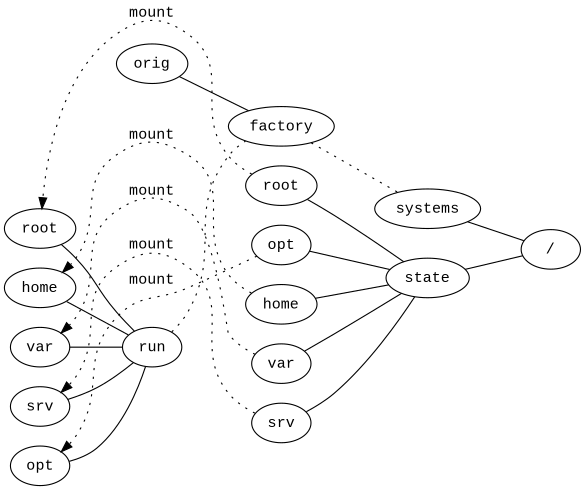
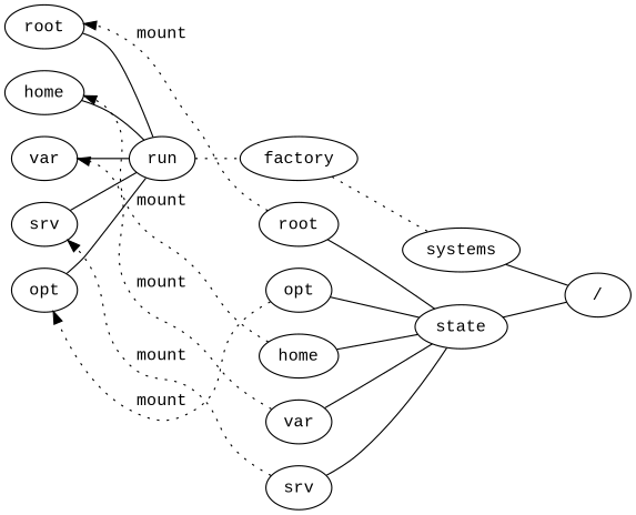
  digraph {
    fontname="Liberation Mono"
    rankdir=LR
    node [fontname="Liberation Mono"]
    edge [arrowhead=none fontname="Liberation Mono"]
    n1 [label="/"]
    n2 [label=factory]
    systems
    n4 [label=run]
-   n5 [label=orig]
    n6 [label=root]
    state
    n8 [label=root]
    home
    n10 [label=home]
    var
    n12 [label=var]
    srv
    n14 [label=srv]
    opt
    n16 [label=opt]
    n2 -> systems [style=dotted]
    systems -> n1
    n4 -> n2 [style=dotted]
-   n5 -> n2
    n6 -> state
    n6 -> n8 [constraint=false label=mount style=dotted arrowhead=""]
    state -> n1
    n8 -> n4
    home -> state
    home -> n10 [constraint=false label=mount style=dotted arrowhead=""]
    n10 -> n4
    var -> state
    var -> n12 [constraint=false label=mount style=dotted arrowhead=""]
    n12 -> n4
    srv -> state
    srv -> n14 [constraint=false label=mount style=dotted arrowhead=""]
    n14 -> n4
    opt -> state
    opt -> n16 [constraint=false label=mount style=dotted arrowhead=""]
    n16 -> n4
  }
